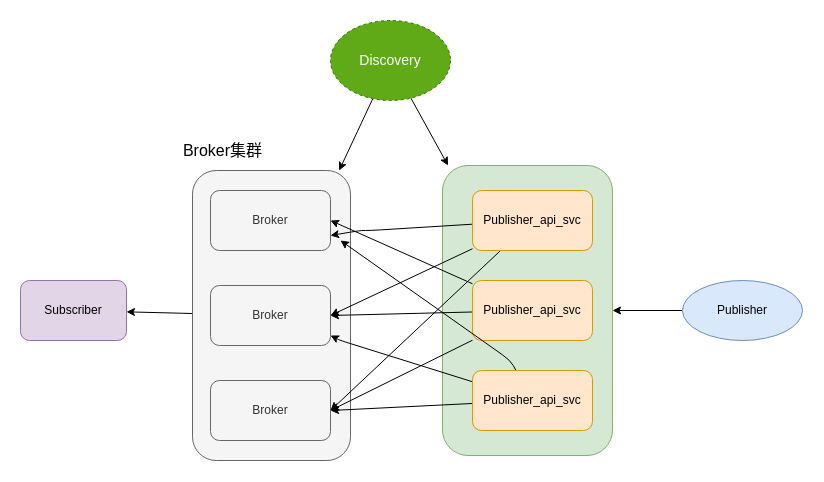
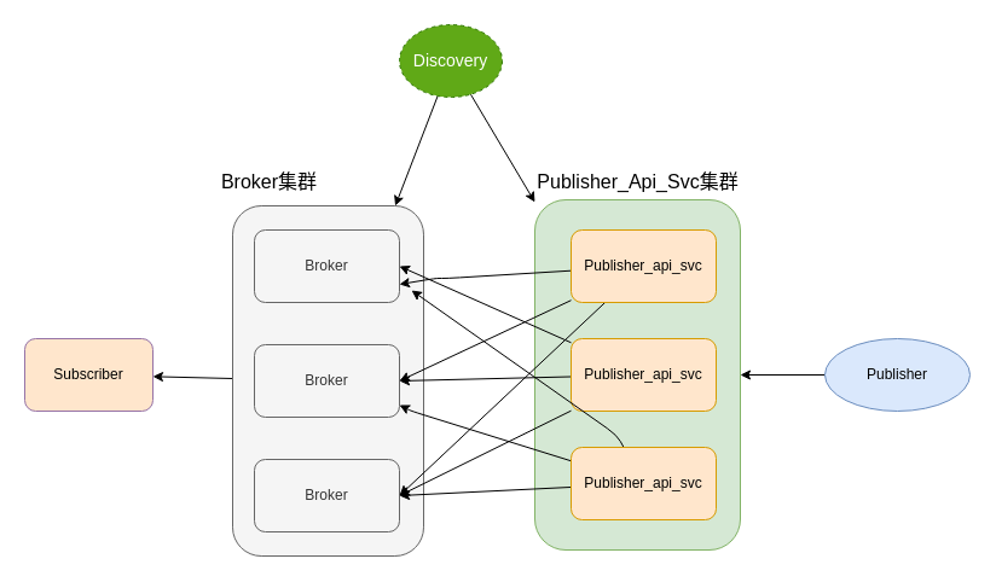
  <mxCell id="0" />
  <mxCell id="1" parent="0" />
  <mxCell id="2" value="" style="rounded=1;whiteSpace=wrap;html=1;fillColor=#d5e8d4;strokeColor=#82b366;" parent="1" vertex="1"><mxGeometry x="442" y="165" width="170" height="290" as="geometry" /></mxCell>
  <mxCell id="3" value="" style="edgeStyle=none;html=1;" parent="1" source="4" target="5" edge="1"><mxGeometry relative="1" as="geometry" /></mxCell>
  <mxCell id="4" value="" style="rounded=1;whiteSpace=wrap;html=1;fillColor=#f5f5f5;strokeColor=#666666;fontColor=#333333;" parent="1" vertex="1"><mxGeometry x="192" y="170" width="158" height="290" as="geometry" /></mxCell>
- <mxCell id="5" value="Subscriber" style="rounded=1;whiteSpace=wrap;html=1;fillColor=#e1d5e7;strokeColor=#9673a6;fontColor=#000000;" parent="1" vertex="1"><mxGeometry x="20" y="280" width="106" height="60" as="geometry" /></mxCell>
+ <mxCell id="5" value="Subscriber" style="rounded=1;whiteSpace=wrap;html=1;fillColor=#ffe6cc;strokeColor=#9673a6;fontColor=#000000;" parent="1" vertex="1"><mxGeometry x="20" y="280" width="106" height="60" as="geometry" /></mxCell>
  <mxCell id="6" value="Broker" style="whiteSpace=wrap;html=1;rounded=1;fillColor=#f5f5f5;fontColor=#333333;strokeColor=#666666;" parent="1" vertex="1"><mxGeometry x="210" y="285" width="120" height="60" as="geometry" /></mxCell>
  <mxCell id="7" value="Broker" style="whiteSpace=wrap;html=1;rounded=1;fillColor=#f5f5f5;fontColor=#333333;strokeColor=#666666;" parent="1" vertex="1"><mxGeometry x="210" y="380" width="120" height="60" as="geometry" /></mxCell>
  <mxCell id="8" value="Broker" style="whiteSpace=wrap;html=1;rounded=1;fillColor=#f5f5f5;fontColor=#333333;strokeColor=#666666;" parent="1" vertex="1"><mxGeometry x="210" y="190" width="120" height="60" as="geometry" /></mxCell>
  <mxCell id="9" value="" style="edgeStyle=none;html=1;entryX=1;entryY=0.5;entryDx=0;entryDy=0;" parent="1" source="12" target="6" edge="1"><mxGeometry relative="1" as="geometry" /></mxCell>
  <mxCell id="10" value="" style="edgeStyle=none;html=1;entryX=1;entryY=0.5;entryDx=0;entryDy=0;" parent="1" source="12" target="8" edge="1"><mxGeometry relative="1" as="geometry"><mxPoint x="420" y="260" as="targetPoint" /></mxGeometry></mxCell>
  <mxCell id="11" value="" style="edgeStyle=none;html=1;" parent="1" source="12" edge="1"><mxGeometry relative="1" as="geometry"><mxPoint x="330" y="410" as="targetPoint" /></mxGeometry></mxCell>
  <mxCell id="12" value="Publisher_api_svc" style="rounded=1;whiteSpace=wrap;html=1;fillColor=#ffe6cc;strokeColor=#d79b00;fontColor=#000000;" parent="1" vertex="1"><mxGeometry x="472" y="280" width="120" height="60" as="geometry" /></mxCell>
  <mxCell id="13" value="" style="edgeStyle=none;html=1;entryX=1;entryY=0.5;entryDx=0;entryDy=0;" parent="1" source="16" target="7" edge="1"><mxGeometry relative="1" as="geometry" /></mxCell>
  <mxCell id="14" value="" style="edgeStyle=none;html=1;entryX=1;entryY=0.833;entryDx=0;entryDy=0;entryPerimeter=0;" parent="1" source="16" target="6" edge="1"><mxGeometry relative="1" as="geometry"><Array as="points"><mxPoint x="340" y="340" /></Array></mxGeometry></mxCell>
  <mxCell id="15" value="" style="edgeStyle=none;html=1;" parent="1" source="16" edge="1"><mxGeometry relative="1" as="geometry"><mxPoint x="340" y="240" as="targetPoint" /><Array as="points"><mxPoint x="510" y="360" /></Array></mxGeometry></mxCell>
  <mxCell id="16" value="Publisher_api_svc" style="rounded=1;whiteSpace=wrap;html=1;fillColor=#ffe6cc;strokeColor=#d79b00;fontColor=#000000;" parent="1" vertex="1"><mxGeometry x="472" y="370" width="120" height="60" as="geometry" /></mxCell>
  <mxCell id="17" value="" style="edgeStyle=none;html=1;entryX=1;entryY=0.75;entryDx=0;entryDy=0;" parent="1" source="20" target="8" edge="1"><mxGeometry relative="1" as="geometry"><Array as="points"><mxPoint x="370" y="230" /><mxPoint x="360" y="230" /></Array></mxGeometry></mxCell>
  <mxCell id="18" value="" style="edgeStyle=none;html=1;entryX=1;entryY=0.5;entryDx=0;entryDy=0;" parent="1" source="20" target="6" edge="1"><mxGeometry relative="1" as="geometry" /></mxCell>
  <mxCell id="19" value="" style="edgeStyle=none;html=1;" parent="1" source="20" edge="1"><mxGeometry relative="1" as="geometry"><mxPoint x="330" y="410" as="targetPoint" /></mxGeometry></mxCell>
  <mxCell id="20" value="Publisher_api_svc" style="rounded=1;whiteSpace=wrap;html=1;fillColor=#ffe6cc;strokeColor=#d79b00;fontColor=#000000;" parent="1" vertex="1"><mxGeometry x="472" y="190" width="120" height="60" as="geometry" /></mxCell>
  <mxCell id="21" value="" style="edgeStyle=none;html=1;" parent="1" source="22" edge="1"><mxGeometry relative="1" as="geometry"><mxPoint x="612" y="310" as="targetPoint" /></mxGeometry></mxCell>
  <mxCell id="22" value="Publisher" style="ellipse;whiteSpace=wrap;html=1;fillColor=#dae8fc;strokeColor=#6c8ebf;" parent="1" vertex="1"><mxGeometry x="682" y="280" width="120" height="60" as="geometry" /></mxCell>
  <mxCell id="23" value="&lt;font style=&quot;font-size: 16px&quot;&gt;Broker集群&lt;/font&gt;" style="text;html=1;resizable=0;autosize=1;align=center;verticalAlign=middle;points=[];fillColor=none;strokeColor=none;rounded=0;" parent="1" vertex="1"><mxGeometry x="177" y="140" width="90" height="20" as="geometry" /></mxCell>
+ <mxCell id="24" value="&lt;font style=&quot;font-size: 16px&quot;&gt;Publisher_Api_Svc集群&lt;/font&gt;" style="text;html=1;resizable=0;autosize=1;align=center;verticalAlign=middle;points=[];fillColor=none;strokeColor=none;rounded=0;" parent="1" vertex="1"><mxGeometry x="437" y="140" width="180" height="20" as="geometry" /></mxCell>
  <mxCell id="25" style="edgeStyle=none;html=1;fontSize=14;fontColor=#000000;" parent="1" source="27" target="4" edge="1"><mxGeometry relative="1" as="geometry" /></mxCell>
  <mxCell id="26" style="edgeStyle=none;html=1;fontSize=14;fontColor=#000000;" parent="1" source="27" target="2" edge="1"><mxGeometry relative="1" as="geometry" /></mxCell>
- <mxCell id="27" value="&lt;font style=&quot;font-size: 14px&quot;&gt;Discovery&lt;/font&gt;" style="ellipse;whiteSpace=wrap;html=1;dashed=1;fillColor=#60a917;fontColor=#ffffff;strokeColor=#2D7600;" parent="1" vertex="1"><mxGeometry x="330" y="20" width="120" height="80" as="geometry" /></mxCell>
+ <mxCell id="27" value="&lt;font style=&quot;font-size: 14px&quot;&gt;Discovery&lt;/font&gt;" style="ellipse;whiteSpace=wrap;html=1;dashed=1;fillColor=#60a917;fontColor=#ffffff;strokeColor=#2D7600;" parent="1" vertex="1"><mxGeometry x="330" y="20" width="85" height="60" as="geometry" /></mxCell>
